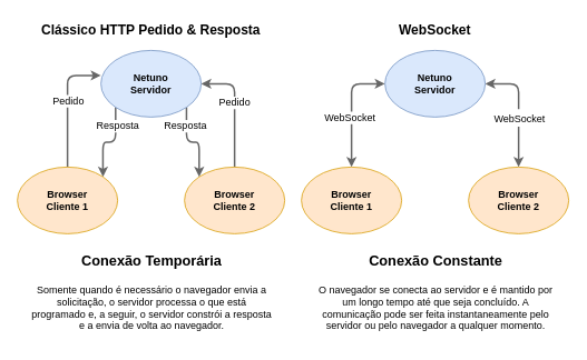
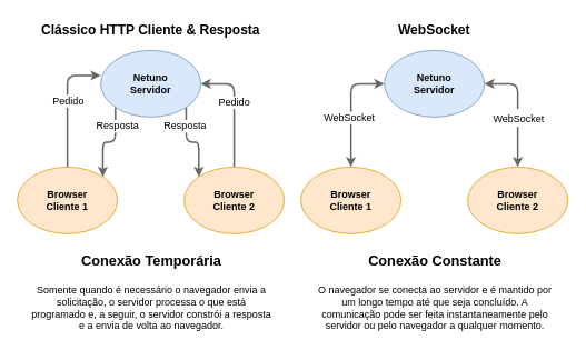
  <mxCell id="0" />
  <mxCell id="1" parent="0" />
  <mxCell id="2" style="edgeStyle=orthogonalEdgeStyle;rounded=1;orthogonalLoop=1;jettySize=auto;html=1;entryX=1;entryY=0;entryDx=0;entryDy=0;fontSize=16;exitX=0;exitY=1;exitDx=0;exitDy=0;fillColor=#f5f5f5;strokeColor=#666666;strokeWidth=2;" parent="1" source="6" target="9" edge="1"><mxGeometry relative="1" as="geometry" /></mxCell>
  <mxCell id="3" value="Resposta" style="edgeLabel;html=1;align=center;verticalAlign=middle;resizable=0;points=[];fontSize=12;" parent="2" vertex="1" connectable="0"><mxGeometry x="-0.21" y="-5" relative="1" as="geometry"><mxPoint x="7" y="-17" as="offset" /></mxGeometry></mxCell>
  <mxCell id="4" style="edgeStyle=orthogonalEdgeStyle;rounded=1;orthogonalLoop=1;jettySize=auto;html=1;entryX=0;entryY=0;entryDx=0;entryDy=0;fontSize=16;exitX=1;exitY=1;exitDx=0;exitDy=0;fillColor=#f5f5f5;strokeColor=#666666;strokeWidth=2;" parent="1" source="6" target="12" edge="1"><mxGeometry relative="1" as="geometry" /></mxCell>
  <mxCell id="5" value="Resposta" style="edgeLabel;html=1;align=center;verticalAlign=middle;resizable=0;points=[];fontSize=12;" parent="4" vertex="1" connectable="0"><mxGeometry x="-0.282" y="3" relative="1" as="geometry"><mxPoint x="-5" y="-13" as="offset" /></mxGeometry></mxCell>
  <mxCell id="6" value="Netuno&lt;br&gt;Servidor" style="ellipse;whiteSpace=wrap;html=1;fillColor=#dae8fc;strokeColor=#6c8ebf;fontStyle=1" parent="1" vertex="1"><mxGeometry x="120" y="60" width="120" height="80" as="geometry" /></mxCell>
  <mxCell id="7" style="edgeStyle=orthogonalEdgeStyle;rounded=1;orthogonalLoop=1;jettySize=auto;html=1;entryX=0;entryY=0.375;entryDx=0;entryDy=0;entryPerimeter=0;fontSize=16;fillColor=#f5f5f5;strokeColor=#666666;strokeWidth=2;" parent="1" source="9" target="6" edge="1"><mxGeometry relative="1" as="geometry" /></mxCell>
  <mxCell id="8" value="Pedido" style="edgeLabel;html=1;align=center;verticalAlign=middle;resizable=0;points=[];fontSize=12;" parent="7" vertex="1" connectable="0"><mxGeometry x="-0.251" y="-4" relative="1" as="geometry"><mxPoint x="-4" y="-24" as="offset" /></mxGeometry></mxCell>
  <mxCell id="9" value="Browser&lt;br&gt;Cliente&amp;nbsp;1" style="ellipse;whiteSpace=wrap;html=1;fillColor=#ffe6cc;strokeColor=#d79b00;fontStyle=1" parent="1" vertex="1"><mxGeometry x="20" y="200" width="120" height="80" as="geometry" /></mxCell>
  <mxCell id="10" style="edgeStyle=orthogonalEdgeStyle;rounded=1;orthogonalLoop=1;jettySize=auto;html=1;entryX=1;entryY=0.5;entryDx=0;entryDy=0;fontSize=16;fillColor=#f5f5f5;strokeColor=#666666;strokeWidth=2;" parent="1" source="12" target="6" edge="1"><mxGeometry relative="1" as="geometry" /></mxCell>
  <mxCell id="11" value="Pedido" style="edgeLabel;html=1;align=center;verticalAlign=middle;resizable=0;points=[];fontSize=12;" parent="10" vertex="1" connectable="0"><mxGeometry x="0.114" y="1" relative="1" as="geometry"><mxPoint as="offset" /></mxGeometry></mxCell>
  <mxCell id="12" value="Browser&lt;br&gt;Cliente&amp;nbsp;2" style="ellipse;whiteSpace=wrap;html=1;fillColor=#ffe6cc;strokeColor=#d79b00;fontStyle=1" parent="1" vertex="1"><mxGeometry x="220" y="200" width="120" height="80" as="geometry" /></mxCell>
  <mxCell id="13" style="edgeStyle=orthogonalEdgeStyle;rounded=1;orthogonalLoop=1;jettySize=auto;html=1;entryX=0.5;entryY=0;entryDx=0;entryDy=0;fontSize=12;startArrow=classic;startFill=1;strokeWidth=2;exitX=1;exitY=0.5;exitDx=0;exitDy=0;fillColor=#f5f5f5;strokeColor=#666666;" parent="1" source="15" target="19" edge="1"><mxGeometry relative="1" as="geometry" /></mxCell>
  <mxCell id="14" value="&lt;span style=&quot;font-size: 12px&quot;&gt;WebSocket&lt;/span&gt;" style="edgeLabel;html=1;align=center;verticalAlign=middle;resizable=0;points=[];fontSize=17;" parent="13" vertex="1" connectable="0"><mxGeometry x="-0.079" y="3" relative="1" as="geometry"><mxPoint x="-3" y="16" as="offset" /></mxGeometry></mxCell>
  <mxCell id="15" value="Netuno&lt;br&gt;Servidor" style="ellipse;whiteSpace=wrap;html=1;fillColor=#dae8fc;strokeColor=#6c8ebf;fontStyle=1" parent="1" vertex="1"><mxGeometry x="460" y="60" width="120" height="80" as="geometry" /></mxCell>
  <mxCell id="16" style="edgeStyle=orthogonalEdgeStyle;rounded=1;orthogonalLoop=1;jettySize=auto;html=1;entryX=0;entryY=0.5;entryDx=0;entryDy=0;fontSize=12;startArrow=classic;startFill=1;strokeWidth=2;fillColor=#f5f5f5;strokeColor=#666666;" parent="1" source="18" target="15" edge="1"><mxGeometry relative="1" as="geometry" /></mxCell>
  <mxCell id="17" value="WebSocket" style="edgeLabel;html=1;align=center;verticalAlign=middle;resizable=0;points=[];fontSize=12;" parent="16" vertex="1" connectable="0"><mxGeometry x="-0.136" y="3" relative="1" as="geometry"><mxPoint as="offset" /></mxGeometry></mxCell>
  <mxCell id="18" value="Browser&lt;br&gt;Cliente&amp;nbsp;1" style="ellipse;whiteSpace=wrap;html=1;fillColor=#ffe6cc;strokeColor=#d79b00;fontStyle=1" parent="1" vertex="1"><mxGeometry x="360" y="200" width="120" height="80" as="geometry" /></mxCell>
  <mxCell id="19" value="Browser&lt;br&gt;Cliente&amp;nbsp;2" style="ellipse;whiteSpace=wrap;html=1;fillColor=#ffe6cc;strokeColor=#d79b00;fontStyle=1" parent="1" vertex="1"><mxGeometry x="560" y="200" width="120" height="80" as="geometry" /></mxCell>
- <mxCell id="20" value="Clássico HTTP Pedido &amp;amp; Resposta" style="text;html=1;strokeColor=none;fillColor=none;align=center;verticalAlign=middle;whiteSpace=wrap;rounded=0;fontSize=16;fontStyle=1" parent="1" vertex="1"><mxGeometry x="20" y="20" width="320" height="30" as="geometry" /></mxCell>
+ <mxCell id="20" value="Clássico HTTP Cliente &amp;amp; Resposta" style="text;html=1;strokeColor=none;fillColor=none;align=center;verticalAlign=middle;whiteSpace=wrap;rounded=0;fontSize=16;fontStyle=1" parent="1" vertex="1"><mxGeometry x="20" y="20" width="320" height="30" as="geometry" /></mxCell>
  <mxCell id="21" value="WebSocket" style="text;html=1;strokeColor=none;fillColor=none;align=center;verticalAlign=middle;whiteSpace=wrap;rounded=0;fontSize=16;fontStyle=1" parent="1" vertex="1"><mxGeometry x="410" y="20" width="220" height="30" as="geometry" /></mxCell>
  <mxCell id="22" value="&lt;h1 style=&quot;text-align: center&quot;&gt;&lt;font style=&quot;font-size: 17px&quot;&gt;Conexão Temporária&lt;/font&gt;&lt;/h1&gt;&lt;p style=&quot;text-align: center&quot;&gt;Somente quando é necessário o navegador envia a solicitação, o servidor processa o que está programado e, a seguir, o servidor constrói a resposta e a envia de volta ao navegador.&lt;/p&gt;" style="text;html=1;strokeColor=none;fillColor=none;spacing=5;spacingTop=-20;whiteSpace=wrap;overflow=hidden;rounded=0;fontSize=12;" parent="1" vertex="1"><mxGeometry x="30" y="290" width="300" height="120" as="geometry" /></mxCell>
  <mxCell id="23" value="&lt;h1 style=&quot;text-align: center&quot;&gt;&lt;font style=&quot;font-size: 17px&quot;&gt;Conexão Constante&lt;/font&gt;&lt;/h1&gt;&lt;p style=&quot;text-align: center&quot;&gt;O navegador se conecta ao servidor e é mantido por um longo tempo até que seja concluído. A comunicação pode ser feita instantaneamente pelo servidor ou pelo navegador a qualquer momento.&lt;/p&gt;" style="text;html=1;strokeColor=none;fillColor=none;spacing=5;spacingTop=-20;whiteSpace=wrap;overflow=hidden;rounded=0;fontSize=12;" parent="1" vertex="1"><mxGeometry x="370" y="290" width="300" height="120" as="geometry" /></mxCell>
